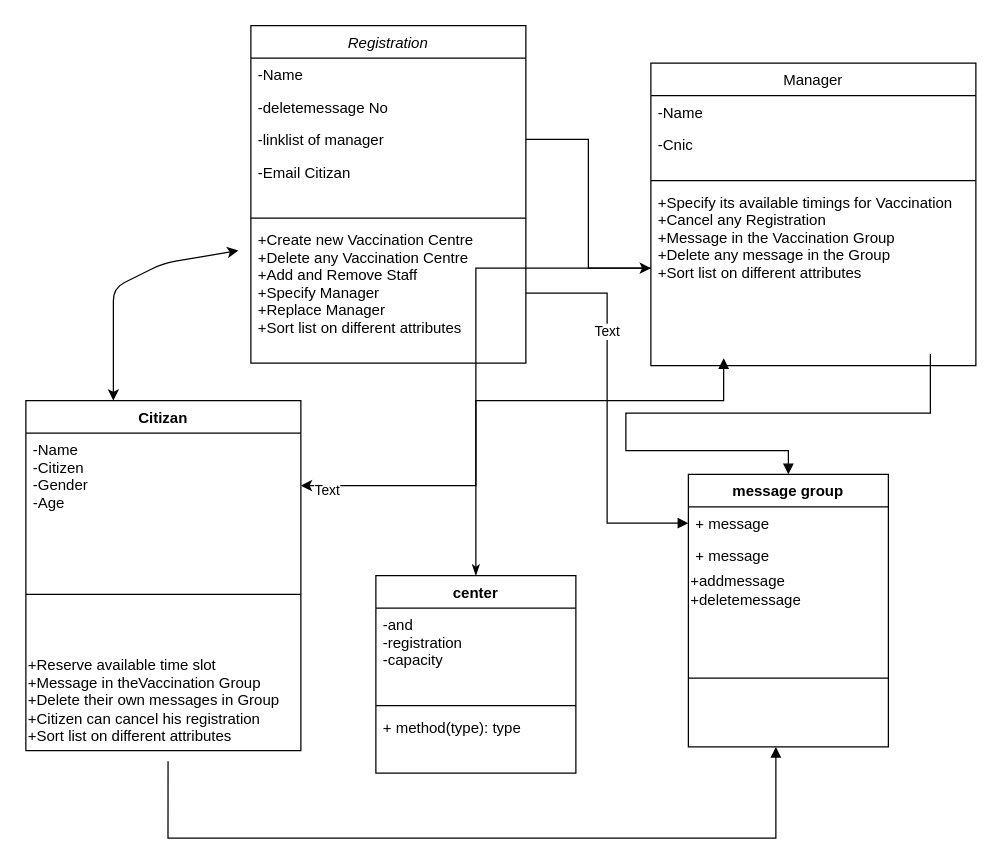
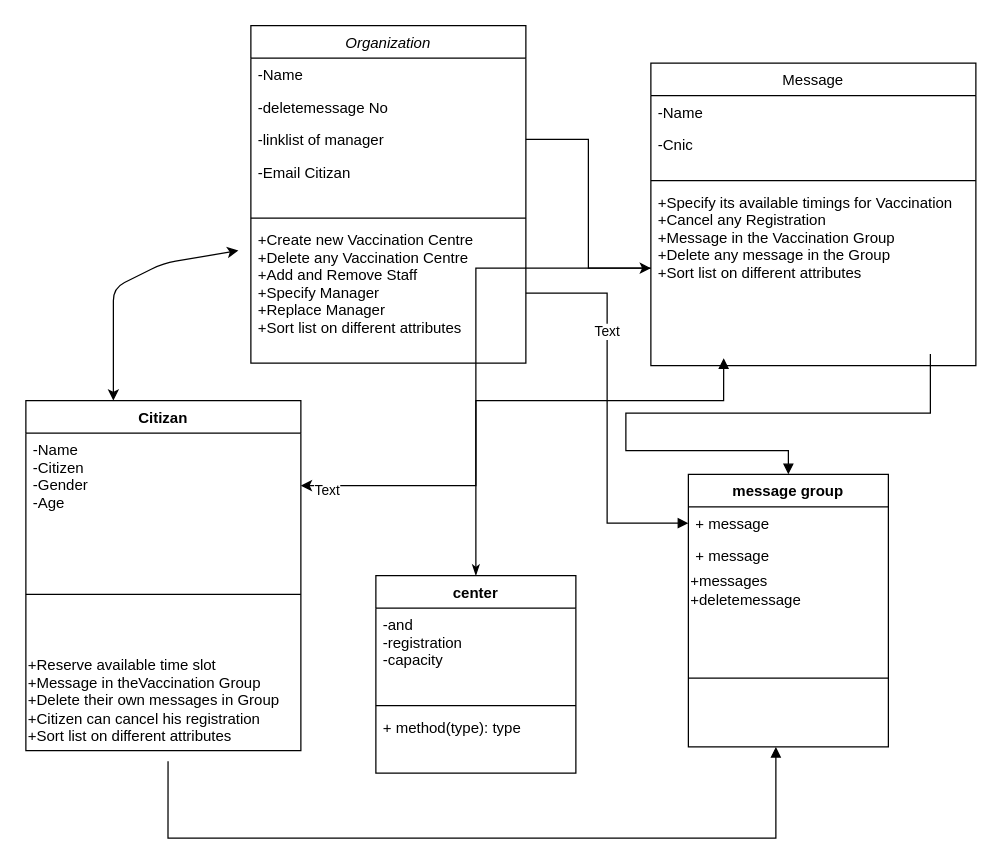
  <mxCell id="0" />
  <mxCell id="1" parent="0" />
- <mxCell id="2" value="Registration" style="swimlane;fontStyle=2;align=center;verticalAlign=top;childLayout=stackLayout;horizontal=1;startSize=26;horizontalStack=0;resizeParent=1;resizeLast=0;collapsible=1;marginBottom=0;rounded=0;shadow=0;strokeWidth=1;" parent="1" vertex="1"><mxGeometry x="200" y="20" width="220" height="270" as="geometry"><mxRectangle x="230" y="140" width="160" height="26" as="alternateBounds" /></mxGeometry></mxCell>
+ <mxCell id="2" value="Organization" style="swimlane;fontStyle=2;align=center;verticalAlign=top;childLayout=stackLayout;horizontal=1;startSize=26;horizontalStack=0;resizeParent=1;resizeLast=0;collapsible=1;marginBottom=0;rounded=0;shadow=0;strokeWidth=1;" parent="1" vertex="1"><mxGeometry x="200" y="20" width="220" height="270" as="geometry"><mxRectangle x="230" y="140" width="160" height="26" as="alternateBounds" /></mxGeometry></mxCell>
  <mxCell id="3" value="-Name" style="text;align=left;verticalAlign=top;spacingLeft=4;spacingRight=4;overflow=hidden;rotatable=0;points=[[0,0.5],[1,0.5]];portConstraint=eastwest;" parent="2" vertex="1"><mxGeometry y="26" width="220" height="26" as="geometry" /></mxCell>
  <mxCell id="4" value="-deletemessage No" style="text;align=left;verticalAlign=top;spacingLeft=4;spacingRight=4;overflow=hidden;rotatable=0;points=[[0,0.5],[1,0.5]];portConstraint=eastwest;rounded=0;shadow=0;html=0;" vertex="1" parent="2"><mxGeometry y="52" width="220" height="26" as="geometry" /></mxCell>
  <mxCell id="5" value="-linklist of manager " style="text;align=left;verticalAlign=top;spacingLeft=4;spacingRight=4;overflow=hidden;rotatable=0;points=[[0,0.5],[1,0.5]];portConstraint=eastwest;rounded=0;shadow=0;html=0;" parent="2" vertex="1"><mxGeometry y="78" width="220" height="26" as="geometry" /></mxCell>
  <mxCell id="6" value="-Email Citizan&#10;&#10;" style="text;align=left;verticalAlign=top;spacingLeft=4;spacingRight=4;overflow=hidden;rotatable=0;points=[[0,0.5],[1,0.5]];portConstraint=eastwest;rounded=0;shadow=0;html=0;" parent="2" vertex="1"><mxGeometry y="104" width="220" height="46" as="geometry" /></mxCell>
  <mxCell id="7" value="" style="line;html=1;strokeWidth=1;align=left;verticalAlign=middle;spacingTop=-1;spacingLeft=3;spacingRight=3;rotatable=0;labelPosition=right;points=[];portConstraint=eastwest;" parent="2" vertex="1"><mxGeometry y="150" width="220" height="8" as="geometry" /></mxCell>
  <mxCell id="8" value="+Create new Vaccination Centre&#10;+Delete any Vaccination Centre&#10;+Add and Remove Staff&#10;+Specify Manager&#10;+Replace Manager&#10;+Sort list on different attributes" style="text;align=left;verticalAlign=top;spacingLeft=4;spacingRight=4;overflow=hidden;rotatable=0;points=[[0,0.5],[1,0.5]];portConstraint=eastwest;" parent="2" vertex="1"><mxGeometry y="158" width="220" height="112" as="geometry" /></mxCell>
- <mxCell id="9" value="Manager" style="swimlane;fontStyle=0;align=center;verticalAlign=top;childLayout=stackLayout;horizontal=1;startSize=26;horizontalStack=0;resizeParent=1;resizeLast=0;collapsible=1;marginBottom=0;rounded=0;shadow=0;strokeWidth=1;" parent="1" vertex="1"><mxGeometry x="520" y="50" width="260" height="242" as="geometry"><mxRectangle x="550" y="140" width="160" height="26" as="alternateBounds" /></mxGeometry></mxCell>
+ <mxCell id="9" value="Message" style="swimlane;fontStyle=0;align=center;verticalAlign=top;childLayout=stackLayout;horizontal=1;startSize=26;horizontalStack=0;resizeParent=1;resizeLast=0;collapsible=1;marginBottom=0;rounded=0;shadow=0;strokeWidth=1;" parent="1" vertex="1"><mxGeometry x="520" y="50" width="260" height="242" as="geometry"><mxRectangle x="550" y="140" width="160" height="26" as="alternateBounds" /></mxGeometry></mxCell>
  <mxCell id="10" value="-Name " style="text;align=left;verticalAlign=top;spacingLeft=4;spacingRight=4;overflow=hidden;rotatable=0;points=[[0,0.5],[1,0.5]];portConstraint=eastwest;" parent="9" vertex="1"><mxGeometry y="26" width="260" height="26" as="geometry" /></mxCell>
  <mxCell id="11" value="-Cnic" style="text;align=left;verticalAlign=top;spacingLeft=4;spacingRight=4;overflow=hidden;rotatable=0;points=[[0,0.5],[1,0.5]];portConstraint=eastwest;rounded=0;shadow=0;html=0;" parent="9" vertex="1"><mxGeometry y="52" width="260" height="38" as="geometry" /></mxCell>
  <mxCell id="12" value="" style="line;html=1;strokeWidth=1;align=left;verticalAlign=middle;spacingTop=-1;spacingLeft=3;spacingRight=3;rotatable=0;labelPosition=right;points=[];portConstraint=eastwest;" parent="9" vertex="1"><mxGeometry y="90" width="260" height="8" as="geometry" /></mxCell>
  <mxCell id="13" value="+Specify its available timings for Vaccination&#10;+Cancel any Registration&#10;+Message in the Vaccination Group&#10;+Delete any message in the Group&#10;+Sort list on different attributes" style="text;align=left;verticalAlign=top;spacingLeft=4;spacingRight=4;overflow=hidden;rotatable=0;points=[[0,0.5],[1,0.5]];portConstraint=eastwest;" parent="9" vertex="1"><mxGeometry y="98" width="260" height="132" as="geometry" /></mxCell>
  <mxCell id="14" value="Citizan" style="swimlane;fontStyle=1;align=center;verticalAlign=top;childLayout=stackLayout;horizontal=1;startSize=26;horizontalStack=0;resizeParent=1;resizeParentMax=0;resizeLast=0;collapsible=1;marginBottom=0;" vertex="1" parent="1"><mxGeometry x="20" y="320" width="220" height="280" as="geometry" /></mxCell>
  <mxCell id="15" value="" style="endArrow=classic;startArrow=classic;html=1;" edge="1" parent="14"><mxGeometry width="50" height="50" relative="1" as="geometry"><mxPoint x="70" as="sourcePoint" /><mxPoint x="170" y="-120" as="targetPoint" /><Array as="points"><mxPoint x="70" y="-90" /><mxPoint x="110" y="-110" /></Array></mxGeometry></mxCell>
  <mxCell id="16" value="-Name &#10;-Citizen&#10;-Gender&#10;-Age " style="text;strokeColor=none;fillColor=none;align=left;verticalAlign=top;spacingLeft=4;spacingRight=4;overflow=hidden;rotatable=0;points=[[0,0.5],[1,0.5]];portConstraint=eastwest;" vertex="1" parent="14"><mxGeometry y="26" width="220" height="84" as="geometry" /></mxCell>
  <mxCell id="17" value="" style="line;strokeWidth=1;fillColor=none;align=left;verticalAlign=middle;spacingTop=-1;spacingLeft=3;spacingRight=3;rotatable=0;labelPosition=right;points=[];portConstraint=eastwest;" vertex="1" parent="14"><mxGeometry y="110" width="220" height="90" as="geometry" /></mxCell>
  <mxCell id="18" value="&lt;span&gt;&lt;div&gt;+Reserve available time&amp;nbsp;&lt;span&gt;slot&lt;/span&gt;&lt;/div&gt;&lt;div&gt;&lt;span&gt;+&lt;/span&gt;&lt;span&gt;Message in the&lt;/span&gt;&lt;span&gt;Vaccination Group&lt;/span&gt;&lt;/div&gt;&lt;div&gt;&lt;span&gt;&lt;div&gt;+Delete their own&amp;nbsp;&lt;span&gt;messages in Group&lt;/span&gt;&lt;/div&gt;&lt;div&gt;&lt;span&gt;+&lt;/span&gt;&lt;span&gt;Citizen can cancel his&amp;nbsp;&lt;/span&gt;&lt;span&gt;registration&lt;/span&gt;&lt;/div&gt;&lt;div&gt;&lt;span&gt;+&lt;/span&gt;&lt;span&gt;Sort list on different&amp;nbsp;&lt;/span&gt;&lt;span&gt;attributes&lt;/span&gt;&lt;/div&gt;&lt;/span&gt;&lt;/div&gt;&lt;/span&gt;" style="text;html=1;align=left;verticalAlign=middle;resizable=0;points=[];autosize=1;strokeColor=none;" vertex="1" parent="14"><mxGeometry y="200" width="220" height="80" as="geometry" /></mxCell>
  <mxCell id="19" style="edgeStyle=orthogonalEdgeStyle;rounded=0;orthogonalLoop=1;jettySize=auto;html=1;entryX=0.86;entryY=1.021;entryDx=0;entryDy=0;entryPerimeter=0;endArrow=none;endFill=0;startArrow=block;startFill=1;" edge="1" parent="1" source="21" target="13"><mxGeometry relative="1" as="geometry"><Array as="points"><mxPoint x="630" y="360" /><mxPoint x="500" y="360" /><mxPoint x="500" y="330" /><mxPoint x="744" y="330" /></Array></mxGeometry></mxCell>
  <mxCell id="20" value="" style="edgeStyle=orthogonalEdgeStyle;rounded=0;orthogonalLoop=1;jettySize=auto;html=1;startArrow=block;startFill=1;endArrow=none;endFill=0;entryX=0.517;entryY=1.107;entryDx=0;entryDy=0;entryPerimeter=0;" edge="1" parent="1" source="21" target="18"><mxGeometry relative="1" as="geometry"><mxPoint x="630" y="672" as="targetPoint" /><Array as="points"><mxPoint x="620" y="670" /><mxPoint x="134" y="670" /></Array></mxGeometry></mxCell>
  <mxCell id="21" value="message group" style="swimlane;fontStyle=1;align=center;verticalAlign=top;childLayout=stackLayout;horizontal=1;startSize=26;horizontalStack=0;resizeParent=1;resizeParentMax=0;resizeLast=0;collapsible=1;marginBottom=0;" vertex="1" parent="1"><mxGeometry x="550" y="379" width="160" height="218" as="geometry" /></mxCell>
  <mxCell id="22" value="+ message &#10;" style="text;strokeColor=none;fillColor=none;align=left;verticalAlign=top;spacingLeft=4;spacingRight=4;overflow=hidden;rotatable=0;points=[[0,0.5],[1,0.5]];portConstraint=eastwest;" vertex="1" parent="21"><mxGeometry y="26" width="160" height="26" as="geometry" /></mxCell>
  <mxCell id="23" value="+ message &#10;" style="text;strokeColor=none;fillColor=none;align=left;verticalAlign=top;spacingLeft=4;spacingRight=4;overflow=hidden;rotatable=0;points=[[0,0.5],[1,0.5]];portConstraint=eastwest;" vertex="1" parent="21"><mxGeometry y="52" width="160" height="26" as="geometry" /></mxCell>
- <mxCell id="24" value="+addmessage&lt;br&gt;+deletemessage" style="text;html=1;align=left;verticalAlign=middle;resizable=0;points=[];autosize=1;strokeColor=none;" vertex="1" parent="21"><mxGeometry y="78" width="160" height="30" as="geometry" /></mxCell>
+ <mxCell id="24" value="+messages&lt;br&gt;+deletemessage" style="text;html=1;align=left;verticalAlign=middle;resizable=0;points=[];autosize=1;strokeColor=none;" vertex="1" parent="21"><mxGeometry y="78" width="160" height="30" as="geometry" /></mxCell>
  <mxCell id="25" value="" style="line;strokeWidth=1;fillColor=none;align=left;verticalAlign=middle;spacingTop=-1;spacingLeft=3;spacingRight=3;rotatable=0;labelPosition=right;points=[];portConstraint=eastwest;" vertex="1" parent="21"><mxGeometry y="108" width="160" height="110" as="geometry" /></mxCell>
  <mxCell id="26" value="" style="edgeStyle=orthogonalEdgeStyle;rounded=0;orthogonalLoop=1;jettySize=auto;html=1;startArrow=classicThin;startFill=1;endArrow=block;endFill=1;entryX=0.224;entryY=1.046;entryDx=0;entryDy=0;entryPerimeter=0;" edge="1" parent="1" source="27" target="13"><mxGeometry relative="1" as="geometry"><mxPoint x="530" y="310" as="targetPoint" /><Array as="points"><mxPoint x="380" y="320" /><mxPoint x="578" y="320" /></Array></mxGeometry></mxCell>
  <mxCell id="27" value="center" style="swimlane;fontStyle=1;align=center;verticalAlign=top;childLayout=stackLayout;horizontal=1;startSize=26;horizontalStack=0;resizeParent=1;resizeParentMax=0;resizeLast=0;collapsible=1;marginBottom=0;" vertex="1" parent="1"><mxGeometry x="300" y="460" width="160" height="158" as="geometry" /></mxCell>
  <mxCell id="28" value="-and&#10;-registration&#10;-capacity&#10;" style="text;strokeColor=none;fillColor=none;align=left;verticalAlign=top;spacingLeft=4;spacingRight=4;overflow=hidden;rotatable=0;points=[[0,0.5],[1,0.5]];portConstraint=eastwest;" vertex="1" parent="27"><mxGeometry y="26" width="160" height="74" as="geometry" /></mxCell>
  <mxCell id="29" value="" style="line;strokeWidth=1;fillColor=none;align=left;verticalAlign=middle;spacingTop=-1;spacingLeft=3;spacingRight=3;rotatable=0;labelPosition=right;points=[];portConstraint=eastwest;" vertex="1" parent="27"><mxGeometry y="100" width="160" height="8" as="geometry" /></mxCell>
  <mxCell id="30" value="+ method(type): type" style="text;strokeColor=none;fillColor=none;align=left;verticalAlign=top;spacingLeft=4;spacingRight=4;overflow=hidden;rotatable=0;points=[[0,0.5],[1,0.5]];portConstraint=eastwest;" vertex="1" parent="27"><mxGeometry y="108" width="160" height="50" as="geometry" /></mxCell>
  <mxCell id="31" value="" style="edgeStyle=orthogonalEdgeStyle;rounded=0;orthogonalLoop=1;jettySize=auto;html=1;" edge="1" parent="1" source="5" target="13"><mxGeometry relative="1" as="geometry" /></mxCell>
  <mxCell id="32" style="edgeStyle=orthogonalEdgeStyle;rounded=0;orthogonalLoop=1;jettySize=auto;html=1;" edge="1" parent="1" source="13" target="16"><mxGeometry relative="1" as="geometry" /></mxCell>
  <mxCell id="33" value="Text" style="edgeLabel;html=1;align=center;verticalAlign=middle;resizable=0;points=[];" vertex="1" connectable="0" parent="32"><mxGeometry x="0.916" y="3" relative="1" as="geometry"><mxPoint x="1" as="offset" /></mxGeometry></mxCell>
  <mxCell id="34" value="" style="edgeStyle=orthogonalEdgeStyle;rounded=0;orthogonalLoop=1;jettySize=auto;html=1;startArrow=none;startFill=0;endArrow=block;endFill=1;entryX=0;entryY=0.5;entryDx=0;entryDy=0;" edge="1" parent="1" source="8" target="22"><mxGeometry relative="1" as="geometry" /></mxCell>
  <mxCell id="35" value="Text" style="edgeLabel;html=1;align=center;verticalAlign=middle;resizable=0;points=[];" vertex="1" connectable="0" parent="34"><mxGeometry x="-0.394" y="-1" relative="1" as="geometry"><mxPoint as="offset" /></mxGeometry></mxCell>
